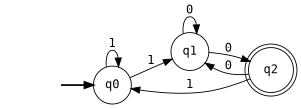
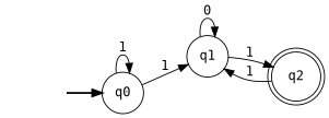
  digraph {
    fontname="DejaVu Sans Mono"
    rankdir=LR
    node [fontname="DejaVu Sans Mono" shape=circle]
    edge [fontname="DejaVu Sans Mono"]
    fake [style=invisible shape=""]
    q0 [root=true]
    q1
    q2 [shape=doublecircle]
    fake -> q0 [style=bold]
    q0 -> q0 [label=1]
    q0 -> q1 [label=1]
    q1 -> q1 [label=0]
-   q1 -> q2 [label=0]
-   q2 -> q0 [label=1]
-   q2 -> q1 [label=0]
+   q1 -> q2 [label=1]
+   q2 -> q1 [label=1]
  }
